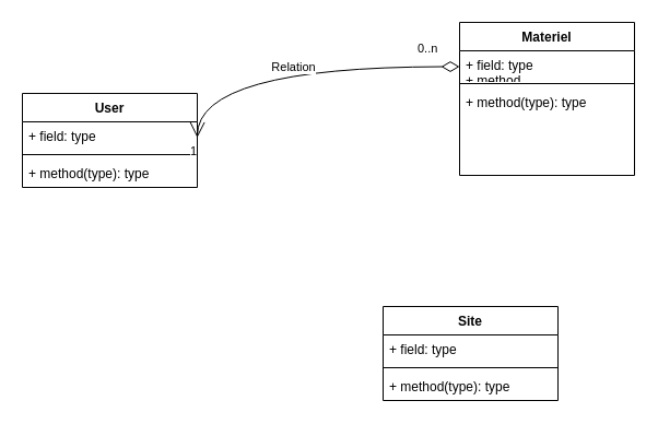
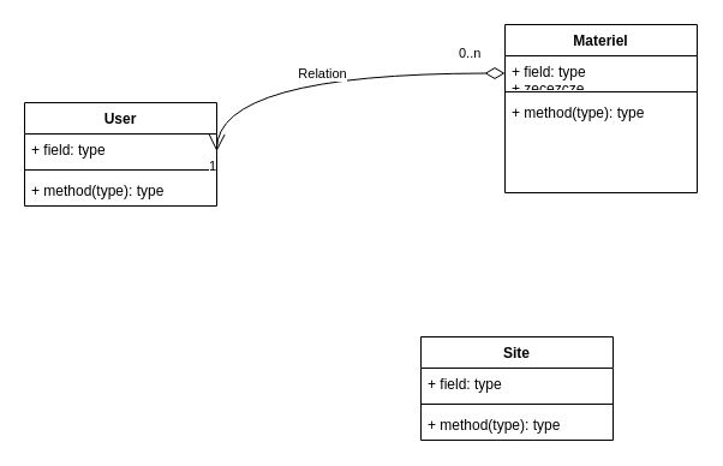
  <mxCell id="0" />
  <mxCell id="1" parent="0" />
  <mxCell id="2" value="User" style="swimlane;fontStyle=1;align=center;verticalAlign=top;childLayout=stackLayout;horizontal=1;startSize=26;horizontalStack=0;resizeParent=1;resizeParentMax=0;resizeLast=0;collapsible=1;marginBottom=0;whiteSpace=wrap;html=1;" vertex="1" parent="1"><mxGeometry x="20" y="85" width="160" height="86" as="geometry" /></mxCell>
  <mxCell id="3" value="+ field: type" style="text;strokeColor=none;fillColor=none;align=left;verticalAlign=top;spacingLeft=4;spacingRight=4;overflow=hidden;rotatable=0;points=[[0,0.5],[1,0.5]];portConstraint=eastwest;whiteSpace=wrap;html=1;" vertex="1" parent="2"><mxGeometry y="26" width="160" height="26" as="geometry" /></mxCell>
  <mxCell id="4" value="" style="line;strokeWidth=1;fillColor=none;align=left;verticalAlign=middle;spacingTop=-1;spacingLeft=3;spacingRight=3;rotatable=0;labelPosition=right;points=[];portConstraint=eastwest;strokeColor=inherit;" vertex="1" parent="2"><mxGeometry y="52" width="160" height="8" as="geometry" /></mxCell>
  <mxCell id="5" value="+ method(type): type" style="text;strokeColor=none;fillColor=none;align=left;verticalAlign=top;spacingLeft=4;spacingRight=4;overflow=hidden;rotatable=0;points=[[0,0.5],[1,0.5]];portConstraint=eastwest;whiteSpace=wrap;html=1;" vertex="1" parent="2"><mxGeometry y="60" width="160" height="26" as="geometry" /></mxCell>
  <mxCell id="6" value="Materiel" style="swimlane;fontStyle=1;align=center;verticalAlign=top;childLayout=stackLayout;horizontal=1;startSize=26;horizontalStack=0;resizeParent=1;resizeParentMax=0;resizeLast=0;collapsible=1;marginBottom=0;whiteSpace=wrap;html=1;" vertex="1" parent="1"><mxGeometry x="420" y="20" width="160" height="140" as="geometry" /></mxCell>
- <mxCell id="7" value="&lt;div&gt;+ field: type&lt;/div&gt;&lt;div&gt;+ method&lt;/div&gt;&lt;div&gt;zeczec&lt;br&gt;&lt;/div&gt;" style="text;strokeColor=none;fillColor=none;align=left;verticalAlign=top;spacingLeft=4;spacingRight=4;overflow=hidden;rotatable=0;points=[[0,0.5],[1,0.5]];portConstraint=eastwest;whiteSpace=wrap;html=1;" vertex="1" parent="6"><mxGeometry y="26" width="160" height="26" as="geometry" /></mxCell>
+ <mxCell id="7" value="&lt;div&gt;+ field: type&lt;/div&gt;&lt;div&gt;+ zecezcze&lt;/div&gt;&lt;div&gt;zeczec&lt;br&gt;&lt;/div&gt;" style="text;strokeColor=none;fillColor=none;align=left;verticalAlign=top;spacingLeft=4;spacingRight=4;overflow=hidden;rotatable=0;points=[[0,0.5],[1,0.5]];portConstraint=eastwest;whiteSpace=wrap;html=1;" vertex="1" parent="6"><mxGeometry y="26" width="160" height="26" as="geometry" /></mxCell>
  <mxCell id="8" value="Relation" style="endArrow=open;html=1;endSize=12;startArrow=diamondThin;startSize=14;startFill=0;edgeStyle=orthogonalEdgeStyle;rounded=0;exitX=0;exitY=0.5;exitDx=0;exitDy=0;entryX=1;entryY=0.5;entryDx=0;entryDy=0;curved=1;" edge="1" parent="6"><mxGeometry relative="1" as="geometry"><mxPoint y="40.5" as="sourcePoint" /><mxPoint x="-240" y="105.5" as="targetPoint" /></mxGeometry></mxCell>
  <mxCell id="9" value="0..n" style="edgeLabel;resizable=0;html=1;align=left;verticalAlign=top;" connectable="0" vertex="1" parent="8"><mxGeometry x="-1" relative="1" as="geometry"><mxPoint x="-40" y="-30" as="offset" /></mxGeometry></mxCell>
  <mxCell id="10" value="1" style="edgeLabel;resizable=0;html=1;align=right;verticalAlign=top;" connectable="0" vertex="1" parent="8"><mxGeometry x="1" relative="1" as="geometry" /></mxCell>
  <mxCell id="11" value="" style="line;strokeWidth=1;fillColor=none;align=left;verticalAlign=middle;spacingTop=-1;spacingLeft=3;spacingRight=3;rotatable=0;labelPosition=right;points=[];portConstraint=eastwest;strokeColor=inherit;" vertex="1" parent="6"><mxGeometry y="52" width="160" height="8" as="geometry" /></mxCell>
  <mxCell id="12" value="+ method(type): type" style="text;strokeColor=none;fillColor=none;align=left;verticalAlign=top;spacingLeft=4;spacingRight=4;overflow=hidden;rotatable=0;points=[[0,0.5],[1,0.5]];portConstraint=eastwest;whiteSpace=wrap;html=1;" vertex="1" parent="6"><mxGeometry y="60" width="160" height="80" as="geometry" /></mxCell>
  <mxCell id="13" value="Site" style="swimlane;fontStyle=1;align=center;verticalAlign=top;childLayout=stackLayout;horizontal=1;startSize=26;horizontalStack=0;resizeParent=1;resizeParentMax=0;resizeLast=0;collapsible=1;marginBottom=0;whiteSpace=wrap;html=1;" vertex="1" parent="1"><mxGeometry x="350" y="280" width="160" height="86" as="geometry" /></mxCell>
  <mxCell id="14" value="+ field: type" style="text;strokeColor=none;fillColor=none;align=left;verticalAlign=top;spacingLeft=4;spacingRight=4;overflow=hidden;rotatable=0;points=[[0,0.5],[1,0.5]];portConstraint=eastwest;whiteSpace=wrap;html=1;" vertex="1" parent="13"><mxGeometry y="26" width="160" height="26" as="geometry" /></mxCell>
  <mxCell id="15" value="" style="line;strokeWidth=1;fillColor=none;align=left;verticalAlign=middle;spacingTop=-1;spacingLeft=3;spacingRight=3;rotatable=0;labelPosition=right;points=[];portConstraint=eastwest;strokeColor=inherit;" vertex="1" parent="13"><mxGeometry y="52" width="160" height="8" as="geometry" /></mxCell>
  <mxCell id="16" value="+ method(type): type" style="text;strokeColor=none;fillColor=none;align=left;verticalAlign=top;spacingLeft=4;spacingRight=4;overflow=hidden;rotatable=0;points=[[0,0.5],[1,0.5]];portConstraint=eastwest;whiteSpace=wrap;html=1;" vertex="1" parent="13"><mxGeometry y="60" width="160" height="26" as="geometry" /></mxCell>
